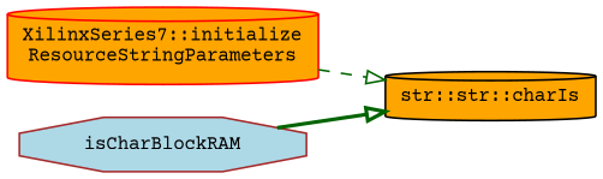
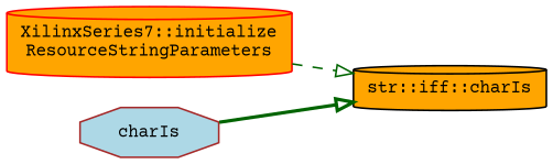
  digraph {
    fontname="Courier Prime"
    rankdir=LR
    node [fillcolor=orange fontname="Courier Prime" fontsize=10 shape=cylinder style=filled]
    edge [arrowhead=onormal color=darkgreen fontname="Courier Prime" fontsize=10 labelfontname=Helvetica labelfontsize=10]
    n1 [color=red fontcolor=black height=0.2 label="XilinxSeries7::initialize\lResourceStringParameters" width=0.4]
-   n2 [color=black height=0.2 label="str::str::charIs" width=0.4]
-   n3 [color=brown fillcolor=lightblue height=0.2 label=isCharBlockRAM shape=octagon width=0.4]
+   n2 [color=black height=0.2 label="str::iff::charIs" width=0.4]
+   n3 [color=brown fillcolor=lightblue height=0.2 label=charIs shape=octagon width=0.4]
    n1 -> n2 [style=dashed]
    n3 -> n2 [style=bold]
  }
